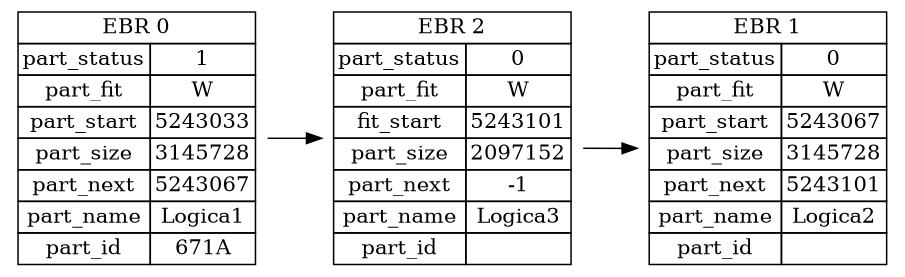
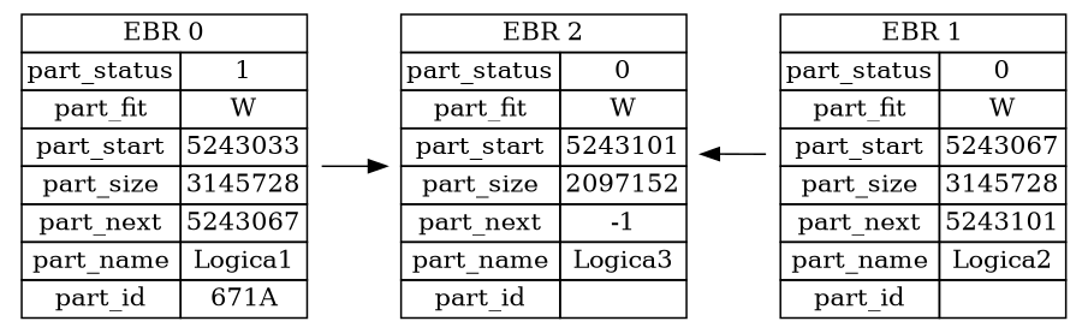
  digraph {
    rankdir=LR
    node [shape=plaintext]
    n1 [label=<<TABLE BORDER="0" CELLBORDER="1" CELLSPACING="0">     <TR><TD COLSPAN="2">EBR 0</TD></TR>     <TR><TD>part_status</TD><TD>1</TD></TR>     <TR><TD>part_fit</TD><TD>W</TD></TR>     <TR><TD>part_start</TD><TD>5243033</TD></TR>     <TR><TD>part_size</TD><TD>3145728</TD></TR>     <TR><TD>part_next</TD><TD>5243067</TD></TR>     <TR><TD>part_name</TD><TD>Logica1</TD></TR>     <TR><TD>part_id</TD><TD>671A</TD></TR>   </TABLE>>]
-   n2 [label=<<TABLE BORDER="0" CELLBORDER="1" CELLSPACING="0">     <TR><TD COLSPAN="2">EBR 2</TD></TR>     <TR><TD>part_status</TD><TD>0</TD></TR>     <TR><TD>part_fit</TD><TD>W</TD></TR>     <TR><TD>fit_start</TD><TD>5243101</TD></TR>     <TR><TD>part_size</TD><TD>2097152</TD></TR>     <TR><TD>part_next</TD><TD>-1</TD></TR>     <TR><TD>part_name</TD><TD>Logica3</TD></TR>     <TR><TD>part_id</TD><TD></TD></TR>   </TABLE>>]
+   n2 [label=<<TABLE BORDER="0" CELLBORDER="1" CELLSPACING="0">     <TR><TD COLSPAN="2">EBR 2</TD></TR>     <TR><TD>part_status</TD><TD>0</TD></TR>     <TR><TD>part_fit</TD><TD>W</TD></TR>     <TR><TD>part_start</TD><TD>5243101</TD></TR>     <TR><TD>part_size</TD><TD>2097152</TD></TR>     <TR><TD>part_next</TD><TD>-1</TD></TR>     <TR><TD>part_name</TD><TD>Logica3</TD></TR>     <TR><TD>part_id</TD><TD></TD></TR>   </TABLE>>]
    n3 [label=<<TABLE BORDER="0" CELLBORDER="1" CELLSPACING="0">     <TR><TD COLSPAN="2">EBR 1</TD></TR>     <TR><TD>part_status</TD><TD>0</TD></TR>     <TR><TD>part_fit</TD><TD>W</TD></TR>     <TR><TD>part_start</TD><TD>5243067</TD></TR>     <TR><TD>part_size</TD><TD>3145728</TD></TR>     <TR><TD>part_next</TD><TD>5243101</TD></TR>     <TR><TD>part_name</TD><TD>Logica2</TD></TR>     <TR><TD>part_id</TD><TD></TD></TR>   </TABLE>>]
    n1 -> n2
-   n2 -> n3
+   n3 -> n2
  }
